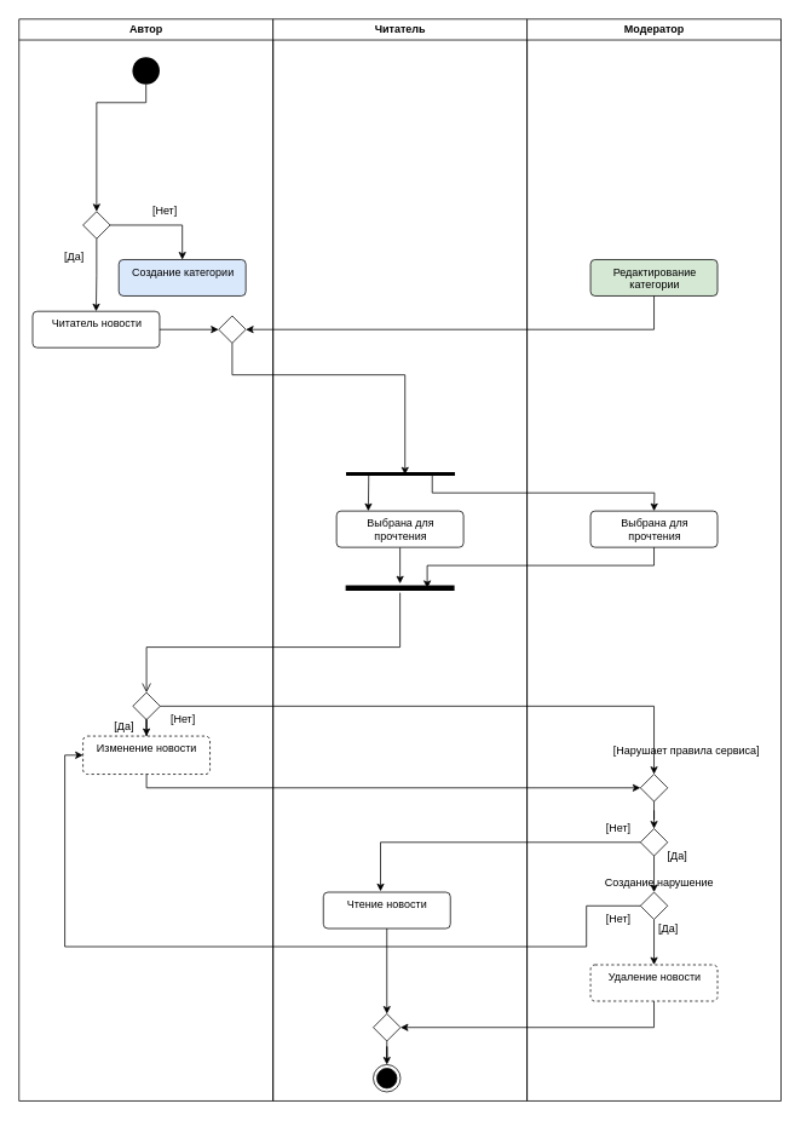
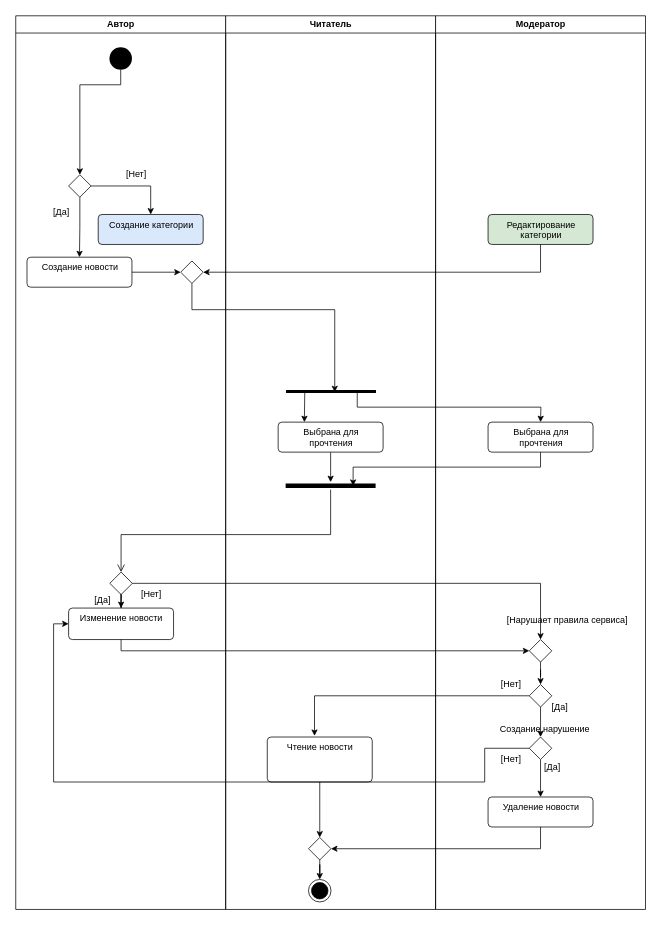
  <mxCell id="0" />
  <mxCell id="1" parent="0" />
  <mxCell id="2" value="Автор" style="swimlane;whiteSpace=wrap" parent="1" vertex="1"><mxGeometry x="20.5" y="20" width="280" height="1192" as="geometry" /></mxCell>
  <mxCell id="3" value="Создание категории" style="html=1;align=center;verticalAlign=top;rounded=1;absoluteArcSize=1;arcSize=10;dashed=0;fillColor=#dae8fc;" vertex="1" parent="2"><mxGeometry x="110" y="265" width="140" height="40" as="geometry" /></mxCell>
  <mxCell id="4" value="" style="edgeStyle=orthogonalEdgeStyle;rounded=0;orthogonalLoop=1;jettySize=auto;html=1;endSize=6;strokeColor=#000000;strokeWidth=1;entryX=0.5;entryY=0;entryDx=0;entryDy=0;" edge="1" parent="2" source="6" target="3"><mxGeometry relative="1" as="geometry"><mxPoint x="176.5" y="302" as="targetPoint" /><Array as="points"><mxPoint x="180" y="227" /></Array></mxGeometry></mxCell>
  <mxCell id="5" value="" style="edgeStyle=orthogonalEdgeStyle;rounded=0;orthogonalLoop=1;jettySize=auto;html=1;endSize=6;strokeColor=#000000;strokeWidth=1;" edge="1" parent="2" source="6" target="15"><mxGeometry relative="1" as="geometry" /></mxCell>
  <mxCell id="6" value="" style="rhombus;" vertex="1" parent="2"><mxGeometry x="70.5" y="212" width="30" height="30" as="geometry" /></mxCell>
  <mxCell id="7" value="[Нет]" style="text;html=1;align=center;verticalAlign=middle;resizable=0;points=[];autosize=1;strokeColor=none;fillColor=none;" vertex="1" parent="2"><mxGeometry x="135.5" y="202" width="50" height="20" as="geometry" /></mxCell>
  <mxCell id="8" value="[Да]" style="text;html=1;align=center;verticalAlign=middle;resizable=0;points=[];autosize=1;strokeColor=none;fillColor=none;" vertex="1" parent="2"><mxGeometry x="40.5" y="252" width="40" height="20" as="geometry" /></mxCell>
  <mxCell id="9" value="" style="edgeStyle=orthogonalEdgeStyle;rounded=0;orthogonalLoop=1;jettySize=auto;html=1;endSize=6;strokeWidth=1;" edge="1" parent="2" source="10" target="11"><mxGeometry relative="1" as="geometry" /></mxCell>
  <mxCell id="10" value="" style="rhombus;" vertex="1" parent="2"><mxGeometry x="125.5" y="742" width="30" height="30" as="geometry" /></mxCell>
- <mxCell id="11" value="Изменение новости" style="html=1;align=center;verticalAlign=top;rounded=1;absoluteArcSize=1;arcSize=10;dashed=1;" vertex="1" parent="2"><mxGeometry x="70.5" y="790" width="140" height="42" as="geometry" /></mxCell>
+ <mxCell id="11" value="Изменение новости" style="html=1;align=center;verticalAlign=top;rounded=1;absoluteArcSize=1;arcSize=10;dashed=0;" vertex="1" parent="2"><mxGeometry x="70.5" y="790" width="140" height="42" as="geometry" /></mxCell>
  <mxCell id="12" value="[Да]" style="text;html=1;align=center;verticalAlign=middle;resizable=0;points=[];autosize=1;strokeColor=none;fillColor=none;" vertex="1" parent="2"><mxGeometry x="95.5" y="770" width="40" height="20" as="geometry" /></mxCell>
  <mxCell id="13" value="[Нет]" style="text;html=1;align=center;verticalAlign=middle;resizable=0;points=[];autosize=1;strokeColor=none;fillColor=none;" vertex="1" parent="2"><mxGeometry x="155" y="762" width="50" height="20" as="geometry" /></mxCell>
  <mxCell id="14" style="edgeStyle=orthogonalEdgeStyle;rounded=0;orthogonalLoop=1;jettySize=auto;html=1;entryX=0;entryY=0.5;entryDx=0;entryDy=0;endSize=6;strokeColor=#000000;strokeWidth=1;" edge="1" parent="2" source="15" target="16"><mxGeometry relative="1" as="geometry" /></mxCell>
- <mxCell id="15" value="Читатель новости" style="html=1;align=center;verticalAlign=top;rounded=1;absoluteArcSize=1;arcSize=10;dashed=0;" vertex="1" parent="2"><mxGeometry x="15" y="322" width="140" height="40" as="geometry" /></mxCell>
+ <mxCell id="15" value="Создание новости" style="html=1;align=center;verticalAlign=top;rounded=1;absoluteArcSize=1;arcSize=10;dashed=0;" vertex="1" parent="2"><mxGeometry x="15" y="322" width="140" height="40" as="geometry" /></mxCell>
  <mxCell id="16" value="" style="rhombus;strokeColor=#000000;" vertex="1" parent="2"><mxGeometry x="220" y="327" width="30" height="30" as="geometry" /></mxCell>
  <mxCell id="17" style="edgeStyle=orthogonalEdgeStyle;rounded=0;orthogonalLoop=1;jettySize=auto;html=1;entryX=0.5;entryY=0;entryDx=0;entryDy=0;endSize=6;strokeColor=#000000;strokeWidth=1;" edge="1" parent="2" source="18" target="6"><mxGeometry relative="1" as="geometry"><Array as="points"><mxPoint x="140" y="92" /><mxPoint x="86" y="92" /></Array></mxGeometry></mxCell>
  <mxCell id="18" value="" style="ellipse;fillColor=#000000;strokeColor=none;" vertex="1" parent="2"><mxGeometry x="125" y="42" width="30" height="30" as="geometry" /></mxCell>
  <mxCell id="19" value="Читатель" style="swimlane;whiteSpace=wrap" parent="1" vertex="1"><mxGeometry x="300.5" y="20" width="280" height="1192" as="geometry" /></mxCell>
  <mxCell id="20" value="" style="edgeStyle=orthogonalEdgeStyle;rounded=0;orthogonalLoop=1;jettySize=auto;html=1;endSize=6;strokeWidth=1;" edge="1" parent="19" source="21" target="23"><mxGeometry relative="1" as="geometry" /></mxCell>
  <mxCell id="21" value="&lt;div&gt;Выбрана для &lt;br&gt;&lt;/div&gt;&lt;div&gt;прочтения&lt;/div&gt;" style="html=1;align=center;verticalAlign=top;rounded=1;absoluteArcSize=1;arcSize=10;dashed=0;" vertex="1" parent="19"><mxGeometry x="70" y="542" width="140" height="40" as="geometry" /></mxCell>
  <mxCell id="22" value="" style="endArrow=none;html=1;rounded=0;strokeWidth=4;" edge="1" parent="19"><mxGeometry width="50" height="50" relative="1" as="geometry"><mxPoint x="80.5" y="501" as="sourcePoint" /><mxPoint x="200.5" y="501" as="targetPoint" /></mxGeometry></mxCell>
  <mxCell id="23" value="" style="shape=line;html=1;strokeWidth=6;strokeColor=#000000;" vertex="1" parent="19"><mxGeometry x="80" y="622" width="120" height="10" as="geometry" /></mxCell>
  <mxCell id="24" value="" style="edgeStyle=orthogonalEdgeStyle;rounded=0;orthogonalLoop=1;jettySize=auto;html=1;endSize=6;strokeColor=#000000;strokeWidth=1;" edge="1" parent="19" source="25" target="26"><mxGeometry relative="1" as="geometry" /></mxCell>
- <mxCell id="25" value="Чтение новости" style="html=1;align=center;verticalAlign=top;rounded=1;absoluteArcSize=1;arcSize=10;dashed=0;" vertex="1" parent="19"><mxGeometry x="55.5" y="962" width="140" height="40" as="geometry" /></mxCell>
+ <mxCell id="25" value="Чтение новости" style="html=1;align=center;verticalAlign=top;rounded=1;absoluteArcSize=1;arcSize=10;dashed=0;" vertex="1" parent="19"><mxGeometry x="55.5" y="962" width="140" height="60" as="geometry" /></mxCell>
  <mxCell id="26" value="" style="rhombus;strokeColor=#000000;" vertex="1" parent="19"><mxGeometry x="110.5" y="1096" width="30" height="30" as="geometry" /></mxCell>
  <mxCell id="27" value="" style="ellipse;html=1;shape=endState;fillColor=#000000;strokeColor=#000000;" vertex="1" parent="19"><mxGeometry x="110.5" y="1152" width="30" height="30" as="geometry" /></mxCell>
  <mxCell id="28" style="edgeStyle=orthogonalEdgeStyle;rounded=0;orthogonalLoop=1;jettySize=auto;html=1;endSize=6;strokeColor=#000000;strokeWidth=1;" edge="1" parent="19" source="26" target="27"><mxGeometry relative="1" as="geometry"><mxPoint x="125.5" y="1172" as="targetPoint" /></mxGeometry></mxCell>
  <mxCell id="29" value="Модератор" style="swimlane;whiteSpace=wrap" parent="1" vertex="1"><mxGeometry x="580.5" y="20" width="280" height="1192" as="geometry" /></mxCell>
  <mxCell id="30" value="&lt;div&gt;Выбрана для &lt;br&gt;&lt;/div&gt;&lt;div&gt;прочтения&lt;/div&gt;" style="html=1;align=center;verticalAlign=top;rounded=1;absoluteArcSize=1;arcSize=10;dashed=0;" vertex="1" parent="29"><mxGeometry x="70" y="542" width="140" height="40" as="geometry" /></mxCell>
  <mxCell id="31" value="" style="edgeStyle=orthogonalEdgeStyle;rounded=0;orthogonalLoop=1;jettySize=auto;html=1;endSize=6;strokeColor=#000000;strokeWidth=1;" edge="1" parent="29" source="32" target="34"><mxGeometry relative="1" as="geometry" /></mxCell>
  <mxCell id="32" value="" style="rhombus;strokeColor=#000000;" vertex="1" parent="29"><mxGeometry x="125" y="832" width="30" height="30" as="geometry" /></mxCell>
  <mxCell id="33" value="" style="edgeStyle=orthogonalEdgeStyle;rounded=0;orthogonalLoop=1;jettySize=auto;html=1;endSize=6;strokeColor=#000000;strokeWidth=1;" edge="1" parent="29" source="34" target="41"><mxGeometry relative="1" as="geometry" /></mxCell>
  <mxCell id="34" value="" style="rhombus;strokeColor=#000000;" vertex="1" parent="29"><mxGeometry x="125" y="892" width="30" height="30" as="geometry" /></mxCell>
  <mxCell id="35" value="[Нарушает правила сервиса]" style="text;html=1;align=center;verticalAlign=middle;resizable=0;points=[];autosize=1;strokeColor=none;fillColor=none;" vertex="1" parent="29"><mxGeometry x="75.5" y="797" width="200" height="20" as="geometry" /></mxCell>
- <mxCell id="36" value="Удаление новости" style="html=1;align=center;verticalAlign=top;rounded=1;absoluteArcSize=1;arcSize=10;dashed=1;strokeColor=#000000;" vertex="1" parent="29"><mxGeometry x="70" y="1042" width="140" height="40" as="geometry" /></mxCell>
+ <mxCell id="36" value="Удаление новости" style="html=1;align=center;verticalAlign=top;rounded=1;absoluteArcSize=1;arcSize=10;dashed=0;strokeColor=#000000;" vertex="1" parent="29"><mxGeometry x="70" y="1042" width="140" height="40" as="geometry" /></mxCell>
  <mxCell id="37" value="[Да]" style="text;html=1;align=center;verticalAlign=middle;resizable=0;points=[];autosize=1;strokeColor=none;fillColor=none;" vertex="1" parent="29"><mxGeometry x="145.5" y="912" width="40" height="20" as="geometry" /></mxCell>
  <mxCell id="38" value="[Нет]" style="text;html=1;align=center;verticalAlign=middle;resizable=0;points=[];autosize=1;strokeColor=none;fillColor=none;" vertex="1" parent="29"><mxGeometry x="75" y="882" width="50" height="20" as="geometry" /></mxCell>
  <mxCell id="39" value="&lt;div&gt;Редактирование&lt;/div&gt;&lt;div&gt;категории&lt;br&gt;&lt;/div&gt;" style="html=1;align=center;verticalAlign=top;rounded=1;absoluteArcSize=1;arcSize=10;dashed=0;fillColor=#d5e8d4;" vertex="1" parent="29"><mxGeometry x="70" y="265" width="140" height="40" as="geometry" /></mxCell>
  <mxCell id="40" style="edgeStyle=orthogonalEdgeStyle;rounded=0;orthogonalLoop=1;jettySize=auto;html=1;entryX=0.5;entryY=0;entryDx=0;entryDy=0;endSize=6;strokeColor=#000000;strokeWidth=1;" edge="1" parent="29" source="41" target="36"><mxGeometry relative="1" as="geometry" /></mxCell>
  <mxCell id="41" value="" style="rhombus;strokeColor=#000000;" vertex="1" parent="29"><mxGeometry x="125" y="962" width="30" height="30" as="geometry" /></mxCell>
  <mxCell id="42" value="Создание нарушение" style="text;html=1;align=center;verticalAlign=middle;resizable=0;points=[];autosize=1;strokeColor=none;fillColor=none;" vertex="1" parent="29"><mxGeometry x="65.5" y="942" width="160" height="20" as="geometry" /></mxCell>
  <mxCell id="43" value="[Да]" style="text;html=1;align=center;verticalAlign=middle;resizable=0;points=[];autosize=1;strokeColor=none;fillColor=none;" vertex="1" parent="29"><mxGeometry x="135.5" y="992" width="40" height="20" as="geometry" /></mxCell>
  <mxCell id="44" value="[Нет]" style="text;html=1;align=center;verticalAlign=middle;resizable=0;points=[];autosize=1;strokeColor=none;fillColor=none;" vertex="1" parent="29"><mxGeometry x="75" y="982" width="50" height="20" as="geometry" /></mxCell>
  <mxCell id="45" value="" style="endArrow=classic;html=1;rounded=0;endSize=6;strokeWidth=1;entryX=0.25;entryY=0;entryDx=0;entryDy=0;" edge="1" parent="1" target="21"><mxGeometry width="50" height="50" relative="1" as="geometry"><mxPoint x="406" y="522" as="sourcePoint" /><mxPoint x="476" y="552" as="targetPoint" /></mxGeometry></mxCell>
  <mxCell id="46" value="" style="endArrow=classic;html=1;rounded=0;endSize=6;strokeWidth=1;entryX=0.5;entryY=0;entryDx=0;entryDy=0;" edge="1" parent="1" target="30"><mxGeometry width="50" height="50" relative="1" as="geometry"><mxPoint x="476" y="522" as="sourcePoint" /><mxPoint x="476" y="552" as="targetPoint" /><Array as="points"><mxPoint x="476" y="542" /><mxPoint x="721" y="542" /></Array></mxGeometry></mxCell>
  <mxCell id="47" style="edgeStyle=orthogonalEdgeStyle;rounded=0;orthogonalLoop=1;jettySize=auto;html=1;entryX=0.75;entryY=0.5;entryDx=0;entryDy=0;entryPerimeter=0;endSize=6;strokeWidth=1;" edge="1" parent="1" source="30" target="23"><mxGeometry relative="1" as="geometry"><Array as="points"><mxPoint x="721" y="622" /><mxPoint x="471" y="622" /></Array></mxGeometry></mxCell>
  <mxCell id="48" value="" style="edgeStyle=orthogonalEdgeStyle;html=1;verticalAlign=bottom;endArrow=open;endSize=8;strokeColor=#000000;rounded=0;entryX=0.5;entryY=0;entryDx=0;entryDy=0;" edge="1" source="23" parent="1" target="10"><mxGeometry relative="1" as="geometry"><mxPoint x="406" y="712" as="targetPoint" /><Array as="points"><mxPoint x="441" y="712" /><mxPoint x="161" y="712" /></Array></mxGeometry></mxCell>
  <mxCell id="49" style="edgeStyle=orthogonalEdgeStyle;rounded=0;orthogonalLoop=1;jettySize=auto;html=1;entryX=0;entryY=0.5;entryDx=0;entryDy=0;endSize=6;strokeColor=#000000;strokeWidth=1;" edge="1" parent="1" source="11" target="32"><mxGeometry relative="1" as="geometry"><Array as="points"><mxPoint x="161" y="867" /></Array></mxGeometry></mxCell>
  <mxCell id="50" style="edgeStyle=orthogonalEdgeStyle;rounded=0;orthogonalLoop=1;jettySize=auto;html=1;endSize=6;strokeColor=#000000;strokeWidth=1;exitX=0;exitY=0.5;exitDx=0;exitDy=0;entryX=0.45;entryY=-0.025;entryDx=0;entryDy=0;entryPerimeter=0;" edge="1" parent="1" source="34" target="25"><mxGeometry relative="1" as="geometry"><mxPoint x="546" y="942" as="targetPoint" /></mxGeometry></mxCell>
  <mxCell id="51" style="edgeStyle=orthogonalEdgeStyle;rounded=0;orthogonalLoop=1;jettySize=auto;html=1;endSize=6;strokeColor=#000000;strokeWidth=1;entryX=0.5;entryY=0;entryDx=0;entryDy=0;" edge="1" parent="1" source="10" target="32"><mxGeometry relative="1" as="geometry"><mxPoint x="721" y="832" as="targetPoint" /></mxGeometry></mxCell>
  <mxCell id="52" style="edgeStyle=orthogonalEdgeStyle;rounded=0;orthogonalLoop=1;jettySize=auto;html=1;entryX=1;entryY=0.5;entryDx=0;entryDy=0;endSize=6;strokeColor=#000000;strokeWidth=1;" edge="1" parent="1" source="36" target="26"><mxGeometry relative="1" as="geometry"><Array as="points"><mxPoint x="721" y="1131" /></Array></mxGeometry></mxCell>
  <mxCell id="53" style="edgeStyle=orthogonalEdgeStyle;rounded=0;orthogonalLoop=1;jettySize=auto;html=1;entryX=1;entryY=0.5;entryDx=0;entryDy=0;endSize=6;strokeColor=#000000;strokeWidth=1;" edge="1" parent="1" source="39" target="16"><mxGeometry relative="1" as="geometry"><Array as="points"><mxPoint x="721" y="362" /></Array></mxGeometry></mxCell>
  <mxCell id="54" style="edgeStyle=orthogonalEdgeStyle;rounded=0;orthogonalLoop=1;jettySize=auto;html=1;endSize=6;strokeColor=#000000;strokeWidth=1;" edge="1" parent="1" source="16"><mxGeometry relative="1" as="geometry"><mxPoint x="446" y="522" as="targetPoint" /><Array as="points"><mxPoint x="256" y="412" /><mxPoint x="446" y="412" /></Array></mxGeometry></mxCell>
  <mxCell id="55" style="edgeStyle=orthogonalEdgeStyle;rounded=0;orthogonalLoop=1;jettySize=auto;html=1;entryX=0;entryY=0.5;entryDx=0;entryDy=0;endSize=6;strokeColor=#000000;strokeWidth=1;" edge="1" parent="1" source="41" target="11"><mxGeometry relative="1" as="geometry"><Array as="points"><mxPoint x="646" y="997" /><mxPoint x="646" y="1042" /><mxPoint x="71" y="1042" /><mxPoint x="71" y="831" /></Array></mxGeometry></mxCell>
